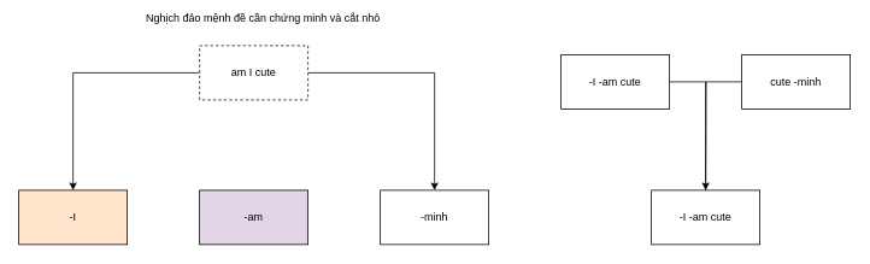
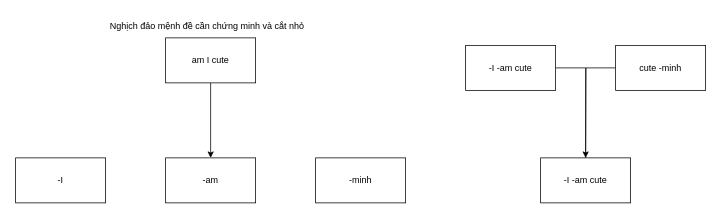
  <mxCell id="0" />
  <mxCell id="1" parent="0" />
- <mxCell id="2" style="edgeStyle=orthogonalEdgeStyle;rounded=0;orthogonalLoop=1;jettySize=auto;html=1;" edge="1" parent="1" source="4" target="9"><mxGeometry relative="1" as="geometry" /></mxCell>
- <mxCell id="3" style="edgeStyle=orthogonalEdgeStyle;rounded=0;orthogonalLoop=1;jettySize=auto;html=1;" edge="1" parent="1" source="4" target="8"><mxGeometry relative="1" as="geometry" /></mxCell>
- <mxCell id="4" value="am I cute" style="rounded=0;whiteSpace=wrap;html=1;dashed=1;" vertex="1" parent="1"><mxGeometry x="220" y="50" width="120" height="60" as="geometry" /></mxCell>
+ <mxCell id="3" style="edgeStyle=orthogonalEdgeStyle;rounded=0;orthogonalLoop=1;jettySize=auto;html=1;" edge="1" parent="1" source="4" target="7"><mxGeometry relative="1" as="geometry" /></mxCell>
+ <mxCell id="4" value="am I cute" style="rounded=0;whiteSpace=wrap;html=1;" vertex="1" parent="1"><mxGeometry x="220" y="50" width="120" height="60" as="geometry" /></mxCell>
  <mxCell id="5" style="edgeStyle=orthogonalEdgeStyle;rounded=0;orthogonalLoop=1;jettySize=auto;html=1;entryX=0.5;entryY=0;entryDx=0;entryDy=0;" edge="1" parent="1" source="6" target="13"><mxGeometry relative="1" as="geometry"><Array as="points"><mxPoint x="780" y="90" /></Array></mxGeometry></mxCell>
  <mxCell id="6" value="-I -am cute" style="rounded=0;whiteSpace=wrap;html=1;" vertex="1" parent="1"><mxGeometry x="620" y="60" width="120" height="60" as="geometry" /></mxCell>
- <mxCell id="7" value="-am" style="rounded=0;whiteSpace=wrap;html=1;fillColor=#e1d5e7;" vertex="1" parent="1"><mxGeometry x="220" y="210" width="120" height="60" as="geometry" /></mxCell>
+ <mxCell id="7" value="-am" style="rounded=0;whiteSpace=wrap;html=1;" vertex="1" parent="1"><mxGeometry x="220" y="210" width="120" height="60" as="geometry" /></mxCell>
  <mxCell id="8" value="-minh" style="rounded=0;whiteSpace=wrap;html=1;" vertex="1" parent="1"><mxGeometry x="420" y="210" width="120" height="60" as="geometry" /></mxCell>
- <mxCell id="9" value="-I" style="rounded=0;whiteSpace=wrap;html=1;fillColor=#ffe6cc;" vertex="1" parent="1"><mxGeometry y="210" width="120" height="60" as="geometry" x="20" /></mxCell>
- <mxCell id="10" value="Nghịch đảo mệnh đề cần chứng minh và cắt nhỏ" style="text;html=1;align=center;verticalAlign=middle;resizable=0;points=[];autosize=1;strokeColor=none;fillColor=none;" vertex="1" parent="1"><mxGeometry x="150" y="5" width="280" height="30" as="geometry" /></mxCell>
+ <mxCell id="9" value="-I" style="rounded=0;whiteSpace=wrap;html=1;" vertex="1" parent="1"><mxGeometry y="210" width="120" height="60" as="geometry" x="20" /></mxCell>
+ <mxCell id="10" value="Nghịch đảo mệnh đề cần chứng minh và cắt nhỏ" style="text;html=1;align=center;verticalAlign=middle;resizable=0;points=[];autosize=1;strokeColor=none;fillColor=none;" vertex="1" parent="1"><mxGeometry x="135" y="20" width="280" height="30" as="geometry" /></mxCell>
  <mxCell id="11" style="edgeStyle=orthogonalEdgeStyle;rounded=0;orthogonalLoop=1;jettySize=auto;html=1;" edge="1" parent="1" source="12"><mxGeometry relative="1" as="geometry"><mxPoint x="780" y="220" as="targetPoint" /></mxGeometry></mxCell>
  <mxCell id="12" value="cute -minh" style="rounded=0;whiteSpace=wrap;html=1;" vertex="1" parent="1"><mxGeometry x="820" y="60" width="120" height="60" as="geometry" /></mxCell>
  <mxCell id="13" value="-I -am cute" style="rounded=0;whiteSpace=wrap;html=1;" vertex="1" parent="1"><mxGeometry x="720" y="210" width="120" height="60" as="geometry" /></mxCell>
